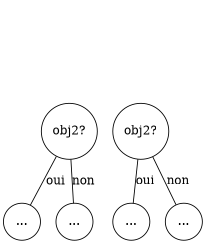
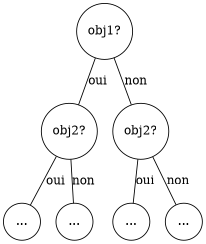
  graph {
    node [fixedsize=true]
+   n1 [height=0.9 label="obj1?" width=0.9]
    n2 [height=0.9 label="obj2?" width=0.9]
    n3 [height=0.9 label="obj2?" width=0.9]
    n4 [height=0.6 label="..." width=0.6]
    n5 [height=0.6 label="..." width=0.6]
    n6 [height=0.6 label="..." width=0.6]
    n7 [height=0.6 label="..." width=0.6]
+   n1 -- n2 [label=oui]
+   n1 -- n3 [label=non]
    n2 -- n4 [label=oui]
    n2 -- n5 [label=non]
    n3 -- n6 [label=oui]
    n3 -- n7 [label=non]
  }
